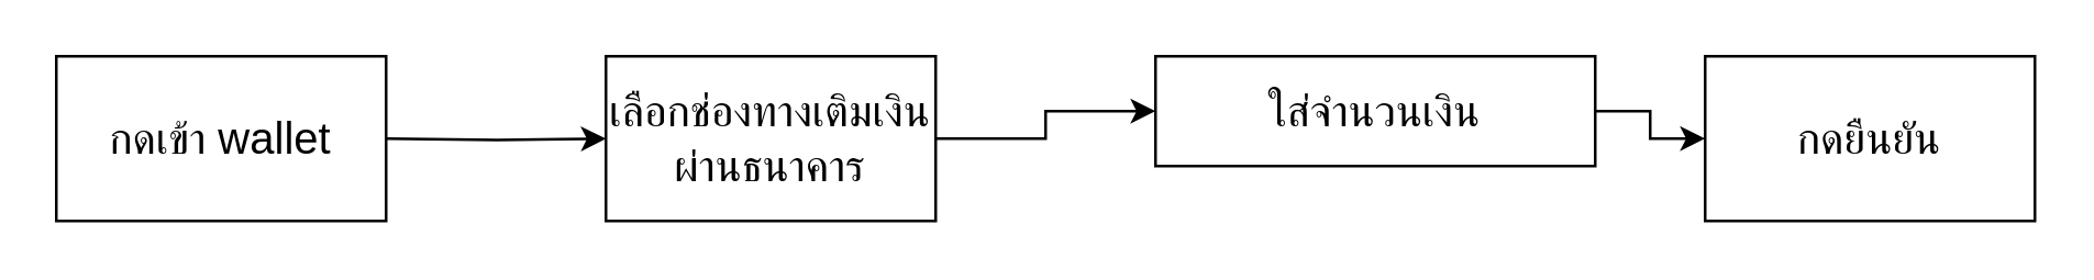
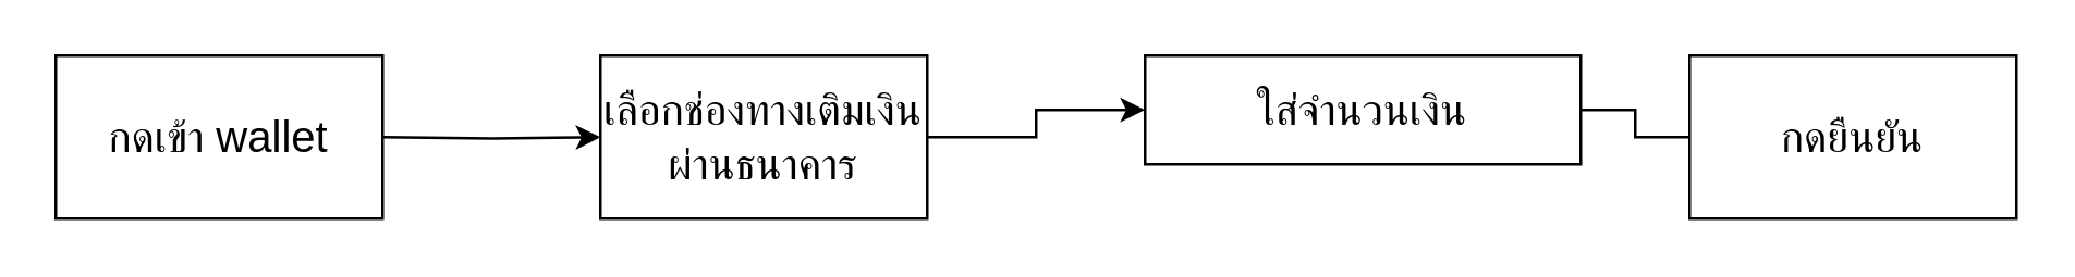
  <mxCell id="0" />
  <mxCell id="1" parent="0" />
  <mxCell id="2" value="&lt;span style=&quot;font-size: 16px;&quot;&gt;กดเข้า wallet&lt;/span&gt;" style="rounded=0;whiteSpace=wrap;html=1;" parent="1" vertex="1"><mxGeometry x="20" y="20" width="120" height="60" as="geometry" /></mxCell>
  <mxCell id="3" value="" style="edgeStyle=orthogonalEdgeStyle;rounded=0;orthogonalLoop=1;jettySize=auto;html=1;fontSize=16;" parent="1" target="5" edge="1"><mxGeometry relative="1" as="geometry"><mxPoint x="140" y="50" as="sourcePoint" /></mxGeometry></mxCell>
  <mxCell id="4" value="" style="edgeStyle=orthogonalEdgeStyle;rounded=0;orthogonalLoop=1;jettySize=auto;html=1;fontSize=16;" parent="1" source="5" target="7" edge="1"><mxGeometry relative="1" as="geometry" /></mxCell>
  <mxCell id="5" value="&lt;span style=&quot;font-size: 16px;&quot;&gt;เลือกช่องทางเติมเงินผ่านธนาคาร&lt;/span&gt;" style="rounded=0;whiteSpace=wrap;html=1;" parent="1" vertex="1"><mxGeometry x="220" y="20" width="120" height="60" as="geometry" /></mxCell>
- <mxCell id="6" value="" style="edgeStyle=orthogonalEdgeStyle;rounded=0;orthogonalLoop=1;jettySize=auto;html=1;fontSize=16;" parent="1" source="7" target="8" edge="1"><mxGeometry relative="1" as="geometry" /></mxCell>
+ <mxCell id="6" value="" style="edgeStyle=orthogonalEdgeStyle;rounded=0;orthogonalLoop=1;jettySize=auto;html=1;fontSize=16;endArrow=none;" parent="1" source="7" target="8" edge="1"><mxGeometry relative="1" as="geometry" /></mxCell>
  <mxCell id="7" value="&lt;span style=&quot;font-size: 16px;&quot;&gt;ใส่จำนวนเงิน&lt;/span&gt;" style="rounded=0;whiteSpace=wrap;html=1;" parent="1" vertex="1"><mxGeometry x="420" y="20" width="160" height="40" as="geometry" /></mxCell>
  <mxCell id="8" value="&lt;span style=&quot;font-size: 16px;&quot;&gt;กดยืนยัน&lt;/span&gt;" style="rounded=0;whiteSpace=wrap;html=1;" parent="1" vertex="1"><mxGeometry x="620" y="20" width="120" height="60" as="geometry" /></mxCell>
